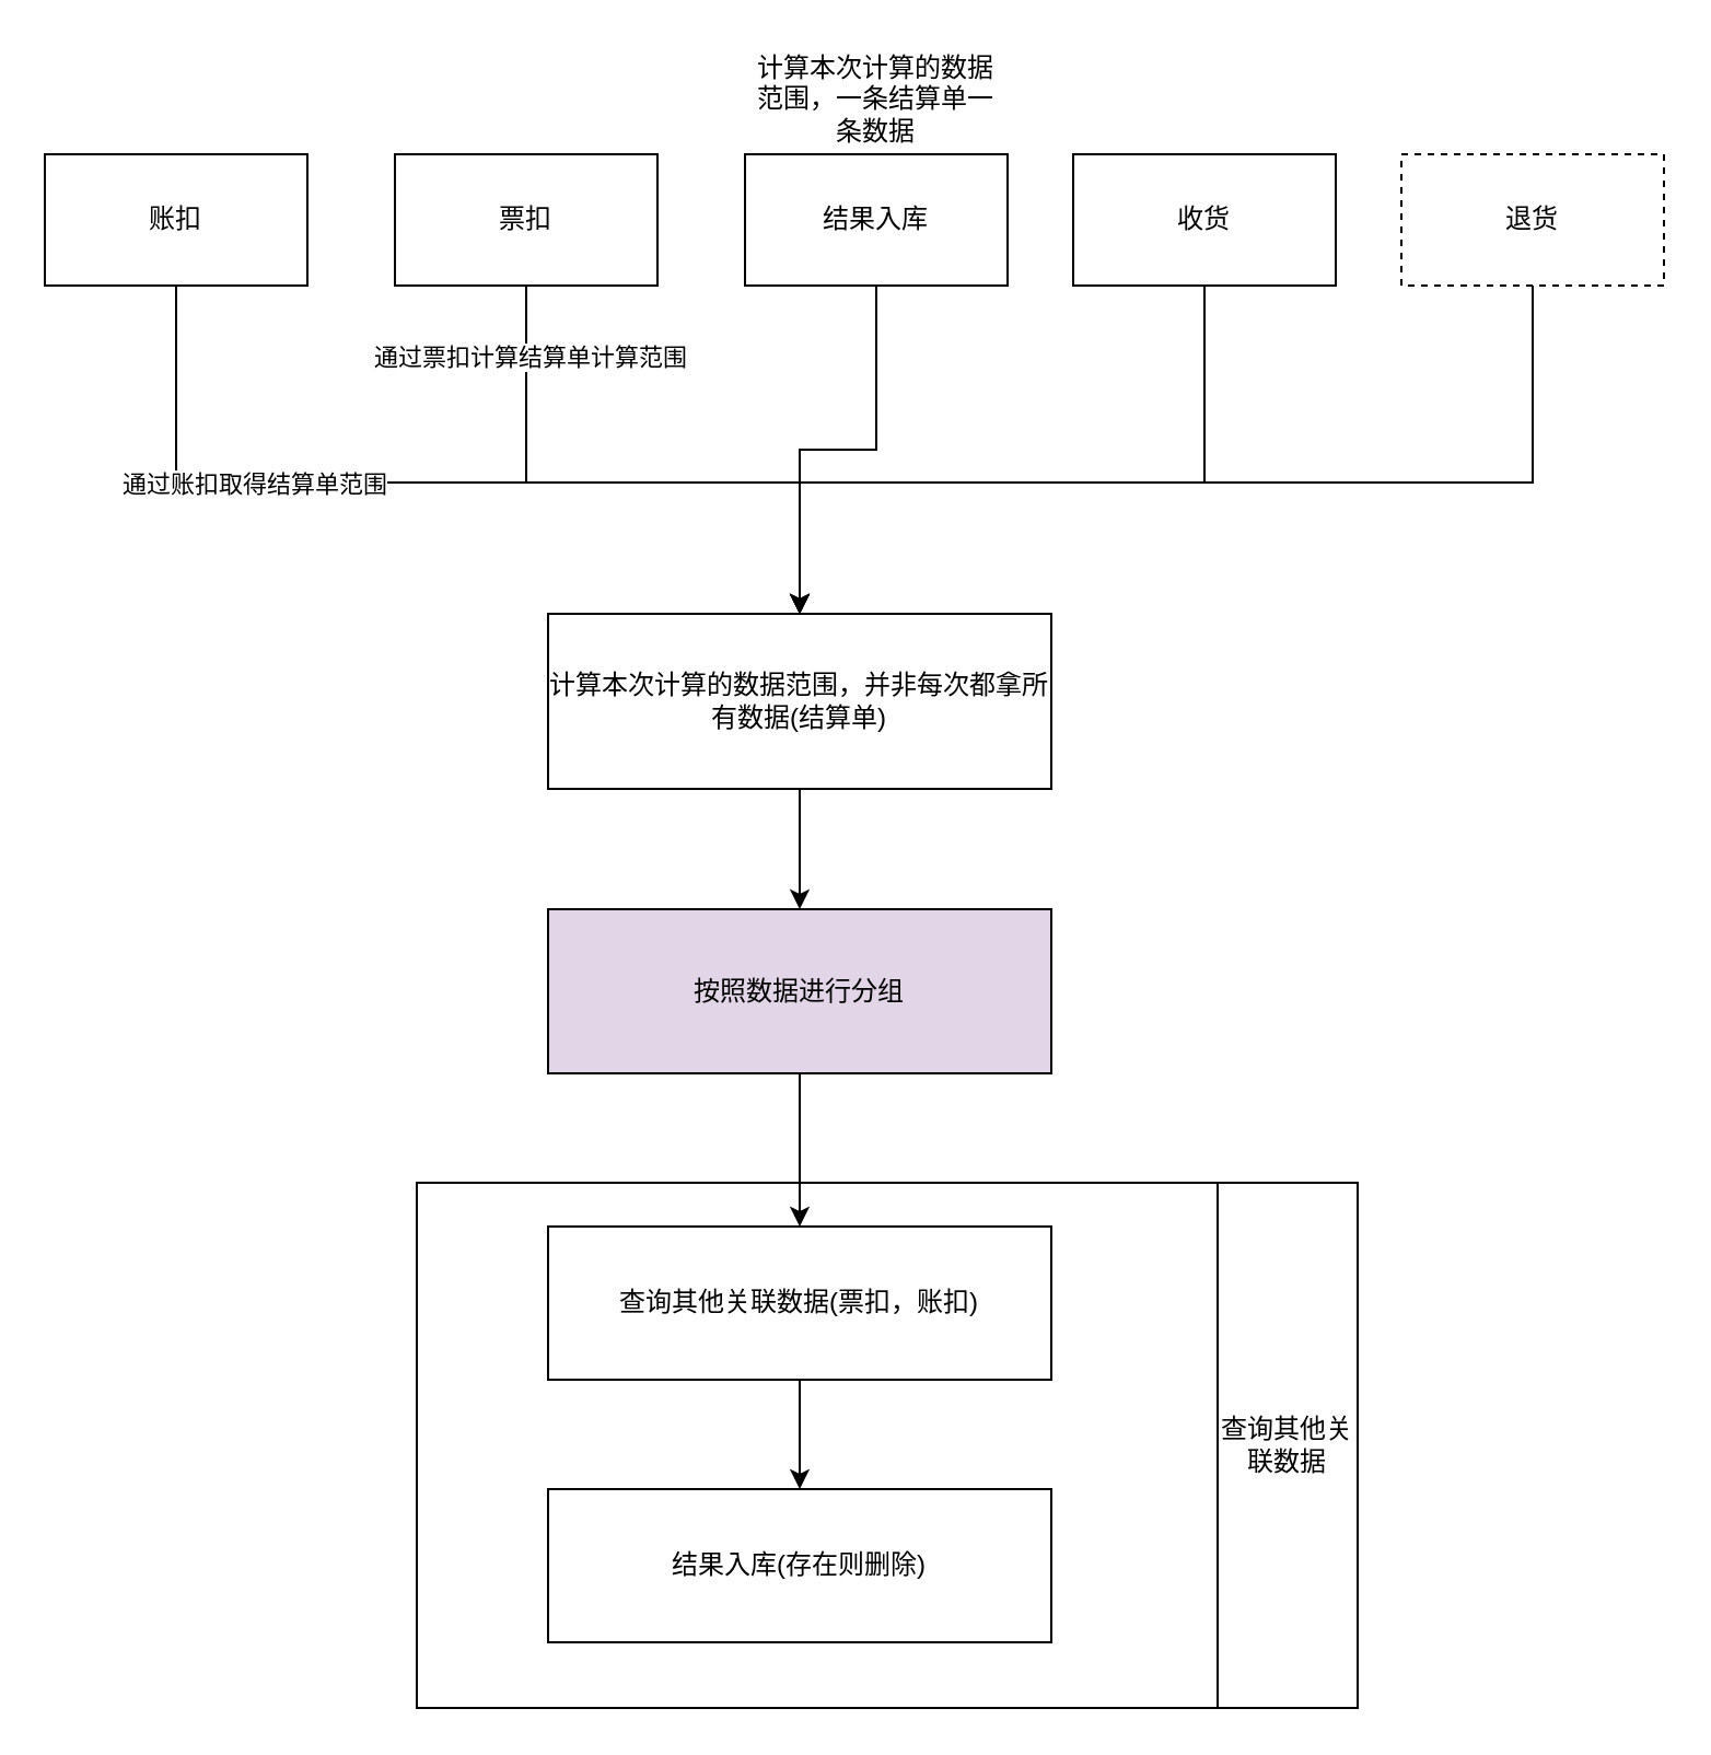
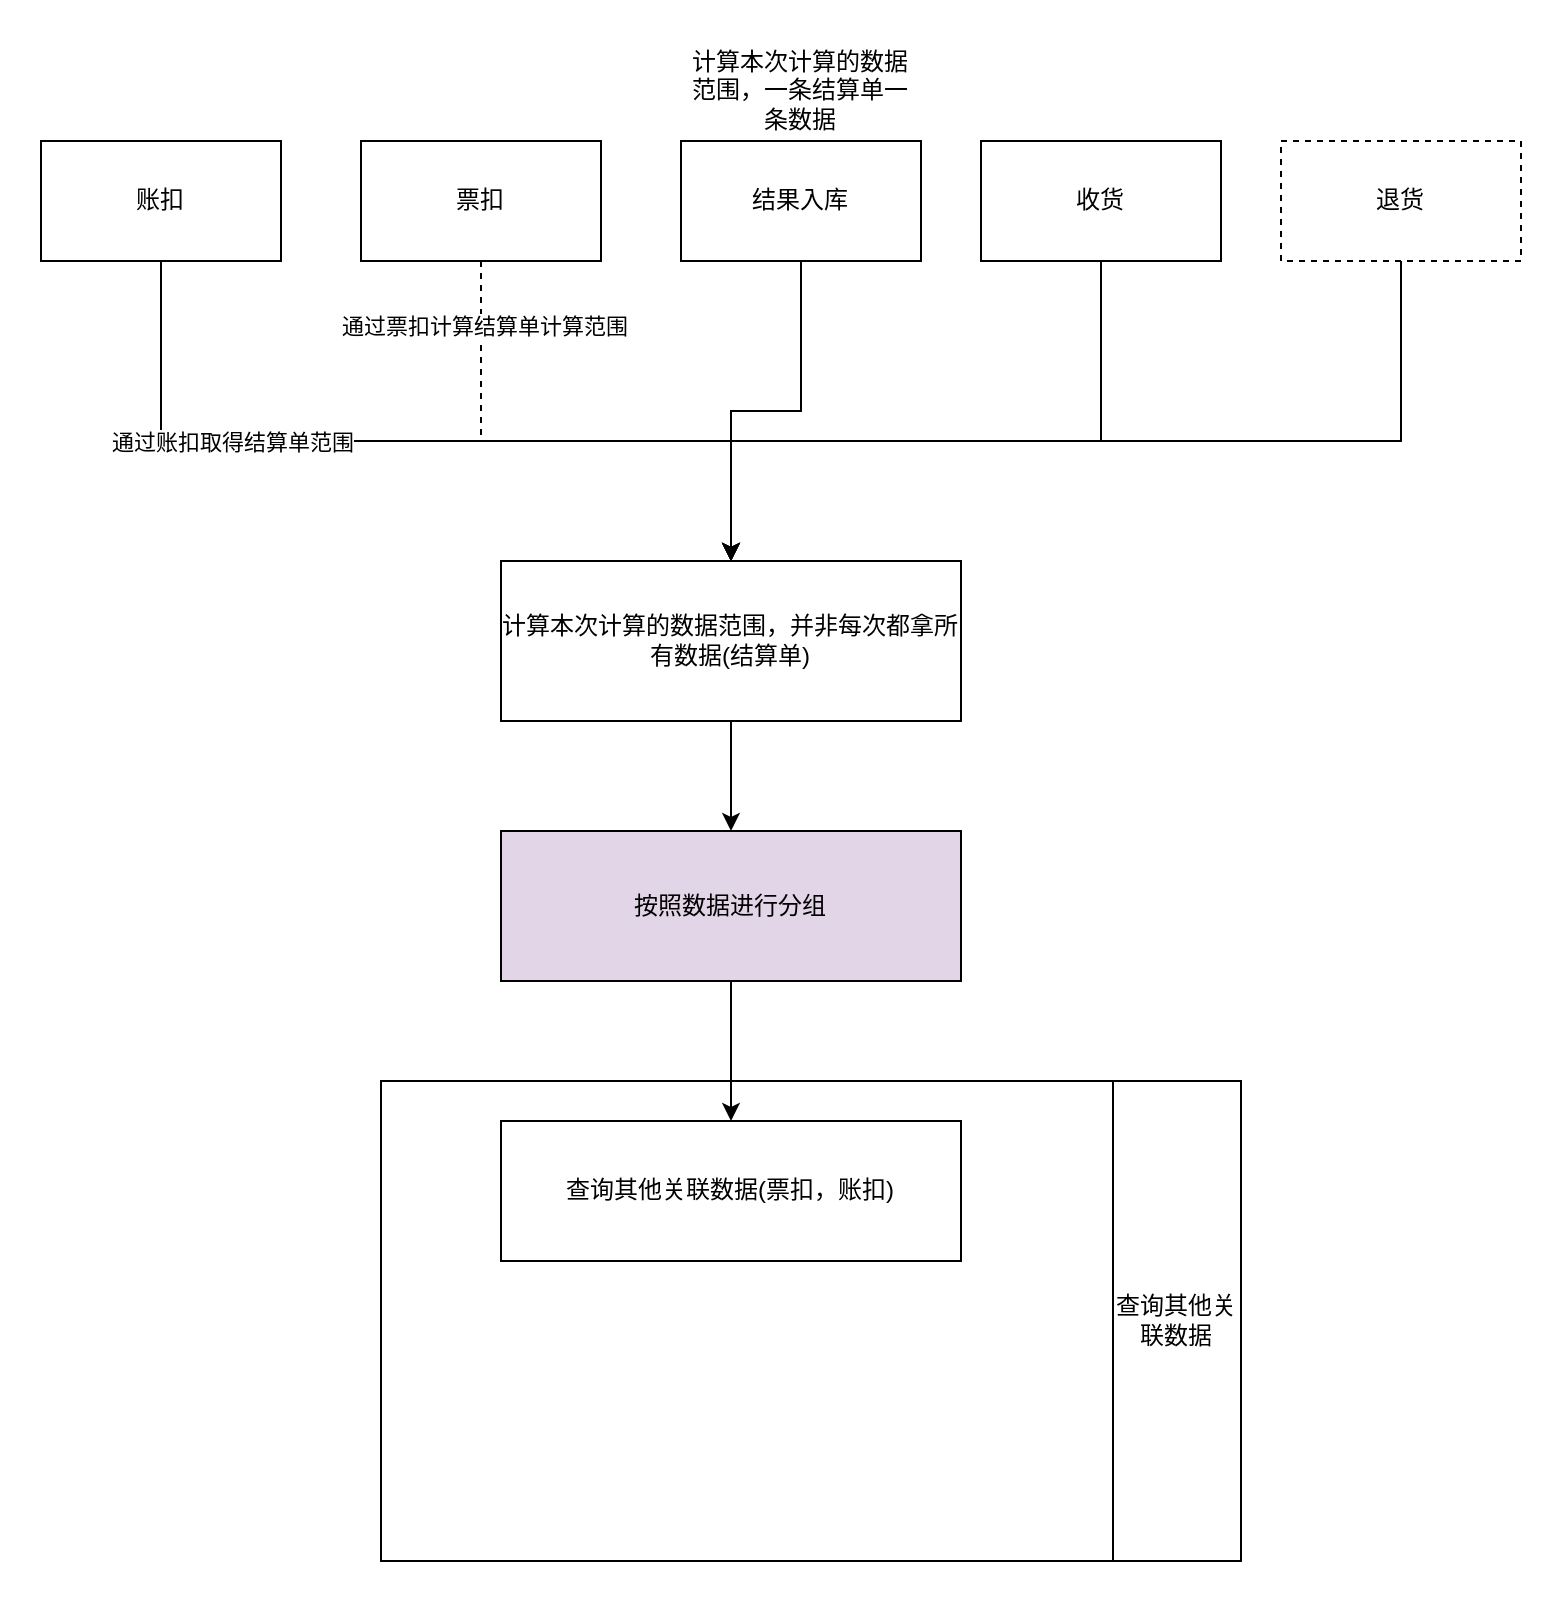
  <mxCell id="0" />
  <mxCell id="1" parent="0" />
  <mxCell id="2" value="" style="rounded=0;whiteSpace=wrap;html=1;" vertex="1" parent="1"><mxGeometry x="190" y="540" width="366" height="240" as="geometry" /></mxCell>
  <mxCell id="3" style="edgeStyle=orthogonalEdgeStyle;rounded=0;orthogonalLoop=1;jettySize=auto;html=1;entryX=0.5;entryY=0;entryDx=0;entryDy=0;" edge="1" parent="1" source="5" target="17"><mxGeometry relative="1" as="geometry"><Array as="points"><mxPoint x="80" y="220" /><mxPoint x="365" y="220" /></Array></mxGeometry></mxCell>
  <mxCell id="4" value="通过账扣取得结算单范围" style="edgeLabel;html=1;align=center;verticalAlign=middle;resizable=0;points=[];" vertex="1" connectable="0" parent="3"><mxGeometry x="-0.586" y="35" relative="1" as="geometry"><mxPoint x="35" y="35" as="offset" /></mxGeometry></mxCell>
  <mxCell id="5" value="账扣" style="rounded=0;whiteSpace=wrap;html=1;" vertex="1" parent="1"><mxGeometry x="20" y="70" width="120" height="60" as="geometry" /></mxCell>
- <mxCell id="6" style="edgeStyle=orthogonalEdgeStyle;rounded=0;orthogonalLoop=1;jettySize=auto;html=1;entryX=0.5;entryY=0;entryDx=0;entryDy=0;" edge="1" parent="1" source="8" target="17"><mxGeometry relative="1" as="geometry"><Array as="points"><mxPoint x="240" y="220" /><mxPoint x="365" y="220" /></Array></mxGeometry></mxCell>
+ <mxCell id="6" style="edgeStyle=orthogonalEdgeStyle;rounded=0;orthogonalLoop=1;jettySize=auto;html=1;entryX=0.5;entryY=0;entryDx=0;entryDy=0;dashed=1;" edge="1" parent="1" source="8" target="17"><mxGeometry relative="1" as="geometry"><Array as="points"><mxPoint x="240" y="220" /><mxPoint x="365" y="220" /></Array></mxGeometry></mxCell>
  <mxCell id="7" value="通过票扣计算结算单计算范围" style="edgeLabel;html=1;align=center;verticalAlign=middle;resizable=0;points=[];" vertex="1" connectable="0" parent="6"><mxGeometry x="-0.767" y="1" relative="1" as="geometry"><mxPoint as="offset" /></mxGeometry></mxCell>
  <mxCell id="8" value="票扣" style="rounded=0;whiteSpace=wrap;html=1;" vertex="1" parent="1"><mxGeometry x="180" y="70" width="120" height="60" as="geometry" /></mxCell>
  <mxCell id="9" style="edgeStyle=orthogonalEdgeStyle;rounded=0;orthogonalLoop=1;jettySize=auto;html=1;" edge="1" parent="1" source="10" target="17"><mxGeometry relative="1" as="geometry" /></mxCell>
  <mxCell id="10" value="结果入库" style="rounded=0;whiteSpace=wrap;html=1;" vertex="1" parent="1"><mxGeometry x="340" y="70" width="120" height="60" as="geometry" /></mxCell>
  <mxCell id="11" style="edgeStyle=orthogonalEdgeStyle;rounded=0;orthogonalLoop=1;jettySize=auto;html=1;" edge="1" parent="1" source="12" target="17"><mxGeometry relative="1" as="geometry"><Array as="points"><mxPoint x="550" y="220" /><mxPoint x="365" y="220" /></Array></mxGeometry></mxCell>
  <mxCell id="12" value="收货" style="rounded=0;whiteSpace=wrap;html=1;" vertex="1" parent="1"><mxGeometry x="490" y="70" width="120" height="60" as="geometry" /></mxCell>
  <mxCell id="13" style="edgeStyle=orthogonalEdgeStyle;rounded=0;orthogonalLoop=1;jettySize=auto;html=1;entryX=0.5;entryY=0;entryDx=0;entryDy=0;" edge="1" parent="1" source="14" target="17"><mxGeometry relative="1" as="geometry"><Array as="points"><mxPoint x="700" y="220" /><mxPoint x="365" y="220" /></Array></mxGeometry></mxCell>
  <mxCell id="14" value="退货" style="rounded=0;whiteSpace=wrap;html=1;dashed=1;" vertex="1" parent="1"><mxGeometry x="640" y="70" width="120" height="60" as="geometry" /></mxCell>
  <mxCell id="15" value="计算本次计算的数据范围，一条结算单一条数据" style="text;html=1;strokeColor=none;fillColor=none;align=center;verticalAlign=middle;whiteSpace=wrap;rounded=0;" vertex="1" parent="1"><mxGeometry x="340" y="20" width="120" height="50" as="geometry" /></mxCell>
  <mxCell id="16" style="edgeStyle=orthogonalEdgeStyle;rounded=0;orthogonalLoop=1;jettySize=auto;html=1;" edge="1" parent="1" source="17" target="19"><mxGeometry relative="1" as="geometry" /></mxCell>
  <mxCell id="17" value="计算本次计算的数据范围，并非每次都拿所有数据(结算单)" style="rounded=0;whiteSpace=wrap;html=1;" vertex="1" parent="1"><mxGeometry x="250" y="280" width="230" height="80" as="geometry" /></mxCell>
  <mxCell id="18" style="edgeStyle=orthogonalEdgeStyle;rounded=0;orthogonalLoop=1;jettySize=auto;html=1;entryX=0.5;entryY=0;entryDx=0;entryDy=0;" edge="1" parent="1" source="19" target="21"><mxGeometry relative="1" as="geometry" /></mxCell>
  <mxCell id="19" value="按照数据进行分组" style="rounded=0;whiteSpace=wrap;html=1;fillColor=#e1d5e7;" vertex="1" parent="1"><mxGeometry x="250" y="415" width="230" height="75" as="geometry" /></mxCell>
- <mxCell id="20" style="edgeStyle=orthogonalEdgeStyle;rounded=0;orthogonalLoop=1;jettySize=auto;html=1;" edge="1" parent="1" source="21" target="22"><mxGeometry relative="1" as="geometry" /></mxCell>
  <mxCell id="21" value="查询其他关联数据(票扣，账扣)" style="rounded=0;whiteSpace=wrap;html=1;" vertex="1" parent="1"><mxGeometry x="250" y="560" width="230" height="70" as="geometry" /></mxCell>
- <mxCell id="22" value="结果入库(存在则删除)" style="rounded=0;whiteSpace=wrap;html=1;" vertex="1" parent="1"><mxGeometry x="250" y="680" width="230" height="70" as="geometry" /></mxCell>
  <mxCell id="23" value="查询其他关联数据" style="rounded=0;whiteSpace=wrap;html=1;" vertex="1" parent="1"><mxGeometry x="556" y="540" width="64" height="240" as="geometry" /></mxCell>
